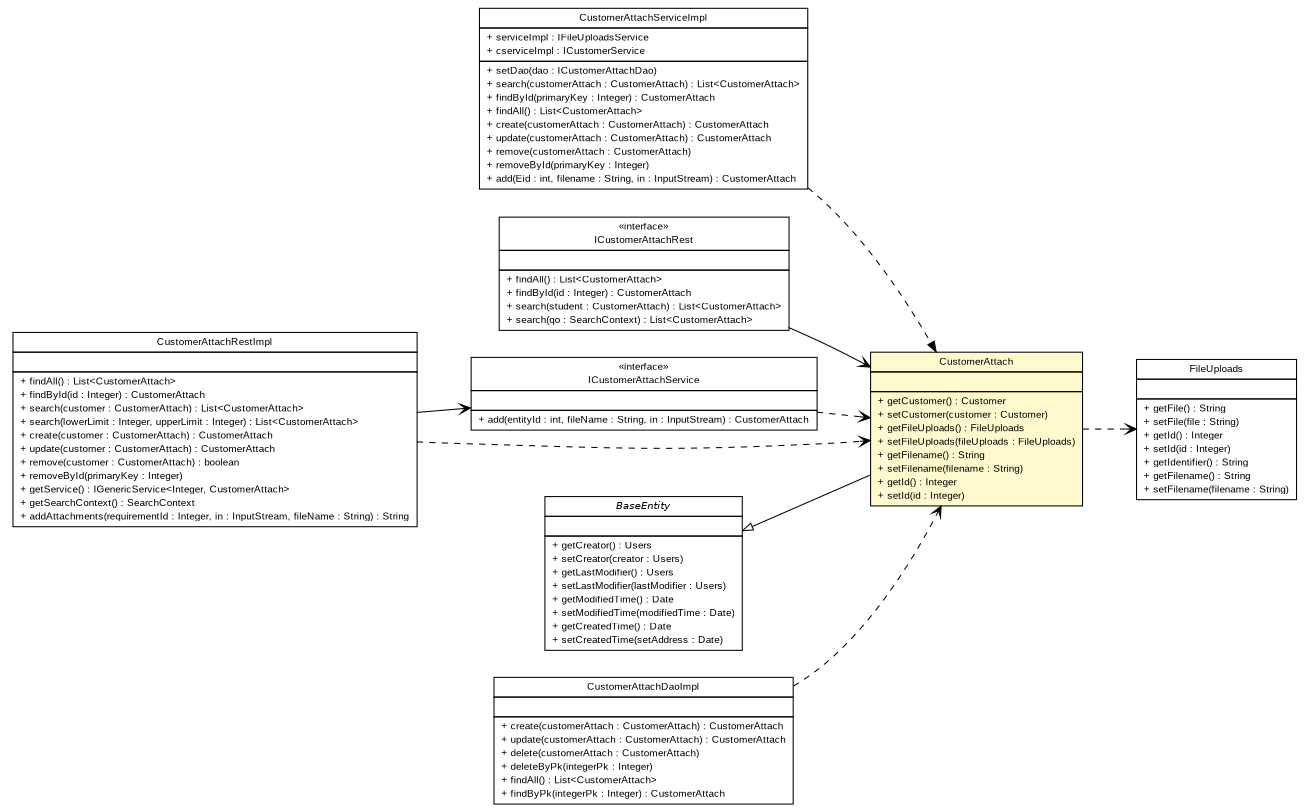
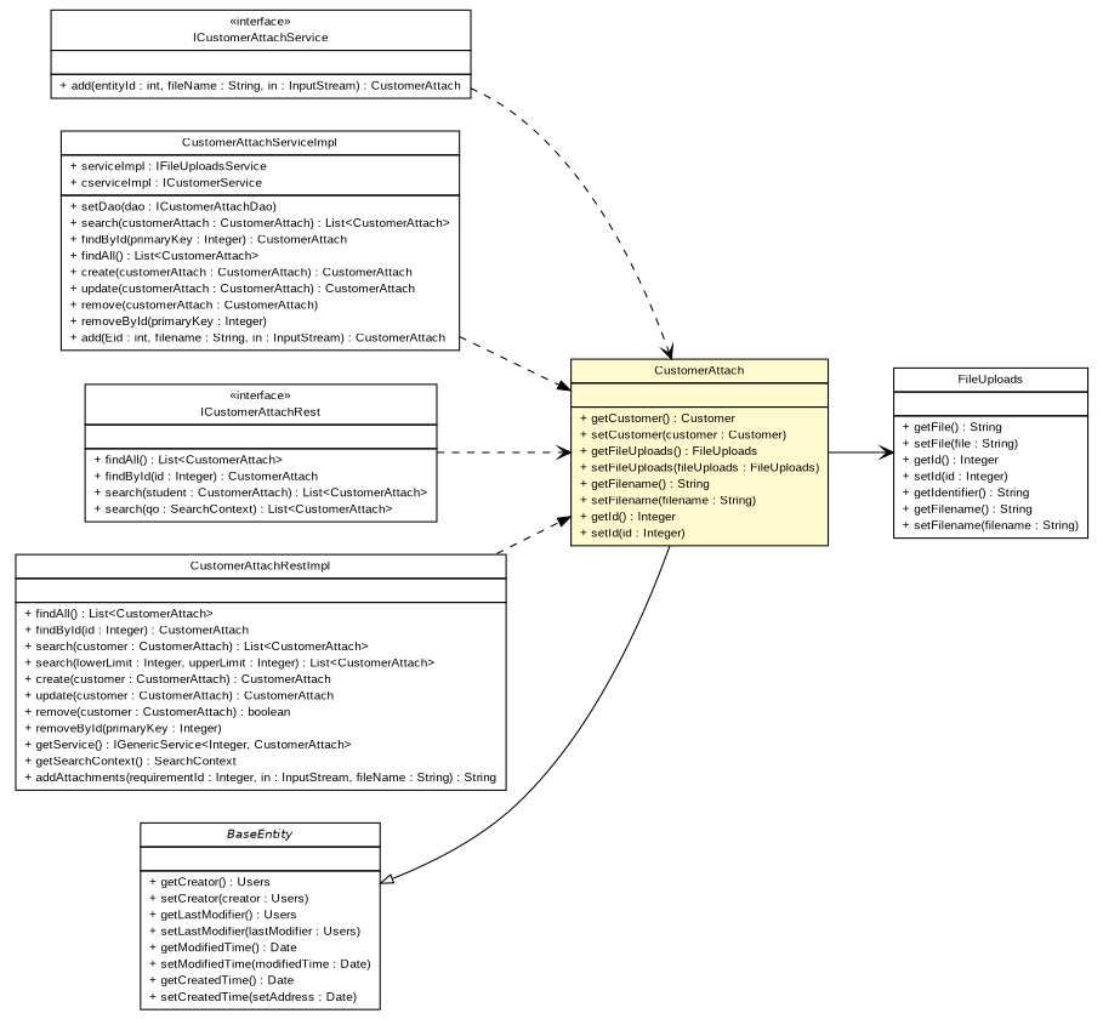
  digraph {
    fontname="Liberation Sans"
    nodesep=0.25
    rankdir=LR
    ranksep=0.5
    node [fontcolor=black fontname="Liberation Sans" fontsize=10.0 shape=plaintext]
    edge [arrowhead=open color=black fontcolor=black fontname="Liberation Sans" fontsize=10.0 headport=p labelfontname=Helvetica labelfontsize=10 style=dashed tailport=p]
    n1 [label=<<table title="com.inn.headstartdemo.service.ICustomerAttachService" border="0" cellborder="1" cellspacing="0" cellpadding="2" port="p" href="../service/ICustomerAttachService.html"> 		<tr><td><table border="0" cellspacing="0" cellpadding="1"> <tr><td align="center" balign="center"> &#171;interface&#187; </td></tr> <tr><td align="center" balign="center"> ICustomerAttachService </td></tr> 		</table></td></tr> 		<tr><td><table border="0" cellspacing="0" cellpadding="1"> <tr><td align="left" balign="left">  </td></tr> 		</table></td></tr> 		<tr><td><table border="0" cellspacing="0" cellpadding="1"> <tr><td align="left" balign="left"> + add(entityId : int, fileName : String, in : InputStream) : CustomerAttach </td></tr> 		</table></td></tr> 		</table>>]
    n2 [label=<<table title="com.inn.headstartdemo.model.CustomerAttach" border="0" cellborder="1" cellspacing="0" cellpadding="2" port="p" bgcolor="lemonChiffon" href="./CustomerAttach.html"> 		<tr><td><table border="0" cellspacing="0" cellpadding="1"> <tr><td align="center" balign="center"> CustomerAttach </td></tr> 		</table></td></tr> 		<tr><td><table border="0" cellspacing="0" cellpadding="1"> <tr><td align="left" balign="left">  </td></tr> 		</table></td></tr> 		<tr><td><table border="0" cellspacing="0" cellpadding="1"> <tr><td align="left" balign="left"> + getCustomer() : Customer </td></tr> <tr><td align="left" balign="left"> + setCustomer(customer : Customer) </td></tr> <tr><td align="left" balign="left"> + getFileUploads() : FileUploads </td></tr> <tr><td align="left" balign="left"> + setFileUploads(fileUploads : FileUploads) </td></tr> <tr><td align="left" balign="left"> + getFilename() : String </td></tr> <tr><td align="left" balign="left"> + setFilename(filename : String) </td></tr> <tr><td align="left" balign="left"> + getId() : Integer </td></tr> <tr><td align="left" balign="left"> + setId(id : Integer) </td></tr> 		</table></td></tr> 		</table>>]
    n3 [label=<<table title="com.inn.headstartdemo.service.impl.CustomerAttachServiceImpl" border="0" cellborder="1" cellspacing="0" cellpadding="2" port="p" href="../service/impl/CustomerAttachServiceImpl.html"> 		<tr><td><table border="0" cellspacing="0" cellpadding="1"> <tr><td align="center" balign="center"> CustomerAttachServiceImpl </td></tr> 		</table></td></tr> 		<tr><td><table border="0" cellspacing="0" cellpadding="1"> <tr><td align="left" balign="left"> + serviceImpl : IFileUploadsService </td></tr> <tr><td align="left" balign="left"> + cserviceImpl : ICustomerService </td></tr> 		</table></td></tr> 		<tr><td><table border="0" cellspacing="0" cellpadding="1"> <tr><td align="left" balign="left"> + setDao(dao : ICustomerAttachDao) </td></tr> <tr><td align="left" balign="left"> + search(customerAttach : CustomerAttach) : List&lt;CustomerAttach&gt; </td></tr> <tr><td align="left" balign="left"> + findById(primaryKey : Integer) : CustomerAttach </td></tr> <tr><td align="left" balign="left"> + findAll() : List&lt;CustomerAttach&gt; </td></tr> <tr><td align="left" balign="left"> + create(customerAttach : CustomerAttach) : CustomerAttach </td></tr> <tr><td align="left" balign="left"> + update(customerAttach : CustomerAttach) : CustomerAttach </td></tr> <tr><td align="left" balign="left"> + remove(customerAttach : CustomerAttach) </td></tr> <tr><td align="left" balign="left"> + removeById(primaryKey : Integer) </td></tr> <tr><td align="left" balign="left"> + add(Eid : int, filename : String, in : InputStream) : CustomerAttach </td></tr> 		</table></td></tr> 		</table>>]
    n4 [label=<<table title="com.inn.headstartdemo.model.FileUploads" border="0" cellborder="1" cellspacing="0" cellpadding="2" port="p" href="./FileUploads.html"> 		<tr><td><table border="0" cellspacing="0" cellpadding="1"> <tr><td align="center" balign="center"> FileUploads </td></tr> 		</table></td></tr> 		<tr><td><table border="0" cellspacing="0" cellpadding="1"> <tr><td align="left" balign="left">  </td></tr> 		</table></td></tr> 		<tr><td><table border="0" cellspacing="0" cellpadding="1"> <tr><td align="left" balign="left"> + getFile() : String </td></tr> <tr><td align="left" balign="left"> + setFile(file : String) </td></tr> <tr><td align="left" balign="left"> + getId() : Integer </td></tr> <tr><td align="left" balign="left"> + setId(id : Integer) </td></tr> <tr><td align="left" balign="left"> + getIdentifier() : String </td></tr> <tr><td align="left" balign="left"> + getFilename() : String </td></tr> <tr><td align="left" balign="left"> + setFilename(filename : String) </td></tr> 		</table></td></tr> 		</table>>]
    n5 [label=<<table title="com.inn.headstartdemo.rest.ICustomerAttachRest" border="0" cellborder="1" cellspacing="0" cellpadding="2" port="p" href="../rest/ICustomerAttachRest.html"> 		<tr><td><table border="0" cellspacing="0" cellpadding="1"> <tr><td align="center" balign="center"> &#171;interface&#187; </td></tr> <tr><td align="center" balign="center"> ICustomerAttachRest </td></tr> 		</table></td></tr> 		<tr><td><table border="0" cellspacing="0" cellpadding="1"> <tr><td align="left" balign="left">  </td></tr> 		</table></td></tr> 		<tr><td><table border="0" cellspacing="0" cellpadding="1"> <tr><td align="left" balign="left"> + findAll() : List&lt;CustomerAttach&gt; </td></tr> <tr><td align="left" balign="left"> + findById(id : Integer) : CustomerAttach </td></tr> <tr><td align="left" balign="left"> + search(student : CustomerAttach) : List&lt;CustomerAttach&gt; </td></tr> <tr><td align="left" balign="left"> + search(qo : SearchContext) : List&lt;CustomerAttach&gt; </td></tr> 		</table></td></tr> 		</table>>]
    n6 [label=<<table title="com.inn.headstartdemo.rest.impl.CustomerAttachRestImpl" border="0" cellborder="1" cellspacing="0" cellpadding="2" port="p" href="../rest/impl/CustomerAttachRestImpl.html"> 		<tr><td><table border="0" cellspacing="0" cellpadding="1"> <tr><td align="center" balign="center"> CustomerAttachRestImpl </td></tr> 		</table></td></tr> 		<tr><td><table border="0" cellspacing="0" cellpadding="1"> <tr><td align="left" balign="left">  </td></tr> 		</table></td></tr> 		<tr><td><table border="0" cellspacing="0" cellpadding="1"> <tr><td align="left" balign="left"> + findAll() : List&lt;CustomerAttach&gt; </td></tr> <tr><td align="left" balign="left"> + findById(id : Integer) : CustomerAttach </td></tr> <tr><td align="left" balign="left"> + search(customer : CustomerAttach) : List&lt;CustomerAttach&gt; </td></tr> <tr><td align="left" balign="left"> + search(lowerLimit : Integer, upperLimit : Integer) : List&lt;CustomerAttach&gt; </td></tr> <tr><td align="left" balign="left"> + create(customer : CustomerAttach) : CustomerAttach </td></tr> <tr><td align="left" balign="left"> + update(customer : CustomerAttach) : CustomerAttach </td></tr> <tr><td align="left" balign="left"> + remove(customer : CustomerAttach) : boolean </td></tr> <tr><td align="left" balign="left"> + removeById(primaryKey : Integer) </td></tr> <tr><td align="left" balign="left"> + getService() : IGenericService&lt;Integer, CustomerAttach&gt; </td></tr> <tr><td align="left" balign="left"> + getSearchContext() : SearchContext </td></tr> <tr><td align="left" balign="left"> + addAttachments(requirementId : Integer, in : InputStream, fileName : String) : String </td></tr> 		</table></td></tr> 		</table>>]
    n7 [label=<<table title="com.inn.headstartdemo.utils.BaseEntity" border="0" cellborder="1" cellspacing="0" cellpadding="2" port="p" href="../utils/BaseEntity.html"> 		<tr><td><table border="0" cellspacing="0" cellpadding="1"> <tr><td align="center" balign="center"><font face="Helvetica-Oblique"> BaseEntity </font></td></tr> 		</table></td></tr> 		<tr><td><table border="0" cellspacing="0" cellpadding="1"> <tr><td align="left" balign="left">  </td></tr> 		</table></td></tr> 		<tr><td><table border="0" cellspacing="0" cellpadding="1"> <tr><td align="left" balign="left"> + getCreator() : Users </td></tr> <tr><td align="left" balign="left"> + setCreator(creator : Users) </td></tr> <tr><td align="left" balign="left"> + getLastModifier() : Users </td></tr> <tr><td align="left" balign="left"> + setLastModifier(lastModifier : Users) </td></tr> <tr><td align="left" balign="left"> + getModifiedTime() : Date </td></tr> <tr><td align="left" balign="left"> + setModifiedTime(modifiedTime : Date) </td></tr> <tr><td align="left" balign="left"> + getCreatedTime() : Date </td></tr> <tr><td align="left" balign="left"> + setCreatedTime(setAddress : Date) </td></tr> 		</table></td></tr> 		</table>>]
-   n8 [label=<<table title="com.inn.headstartdemo.dao.impl.CustomerAttachDaoImpl" border="0" cellborder="1" cellspacing="0" cellpadding="2" port="p" href="../dao/impl/CustomerAttachDaoImpl.html"> 		<tr><td><table border="0" cellspacing="0" cellpadding="1"> <tr><td align="center" balign="center"> CustomerAttachDaoImpl </td></tr> 		</table></td></tr> 		<tr><td><table border="0" cellspacing="0" cellpadding="1"> <tr><td align="left" balign="left">  </td></tr> 		</table></td></tr> 		<tr><td><table border="0" cellspacing="0" cellpadding="1"> <tr><td align="left" balign="left"> + create(customerAttach : CustomerAttach) : CustomerAttach </td></tr> <tr><td align="left" balign="left"> + update(customerAttach : CustomerAttach) : CustomerAttach </td></tr> <tr><td align="left" balign="left"> + delete(customerAttach : CustomerAttach) </td></tr> <tr><td align="left" balign="left"> + deleteByPk(integerPk : Integer) </td></tr> <tr><td align="left" balign="left"> + findAll() : List&lt;CustomerAttach&gt; </td></tr> <tr><td align="left" balign="left"> + findByPk(integerPk : Integer) : CustomerAttach </td></tr> 		</table></td></tr> 		</table>>]
    n1 -> n2
-   n2 -> n4
+   n2 -> n4 [style=""]
    n3 -> n2 [arrowhead=normal]
-   n5 -> n2 [style=solid]
-   n6 -> n1 [style=""]
-   n6 -> n2
+   n5 -> n2
+   n6 -> n2 [arrowhead=normal]
    n7 -> n2 [arrowtail=empty dir=back fontsize=10 arrowhead="" color="" fontcolor="" style=""]
-   n8 -> n2
  }
